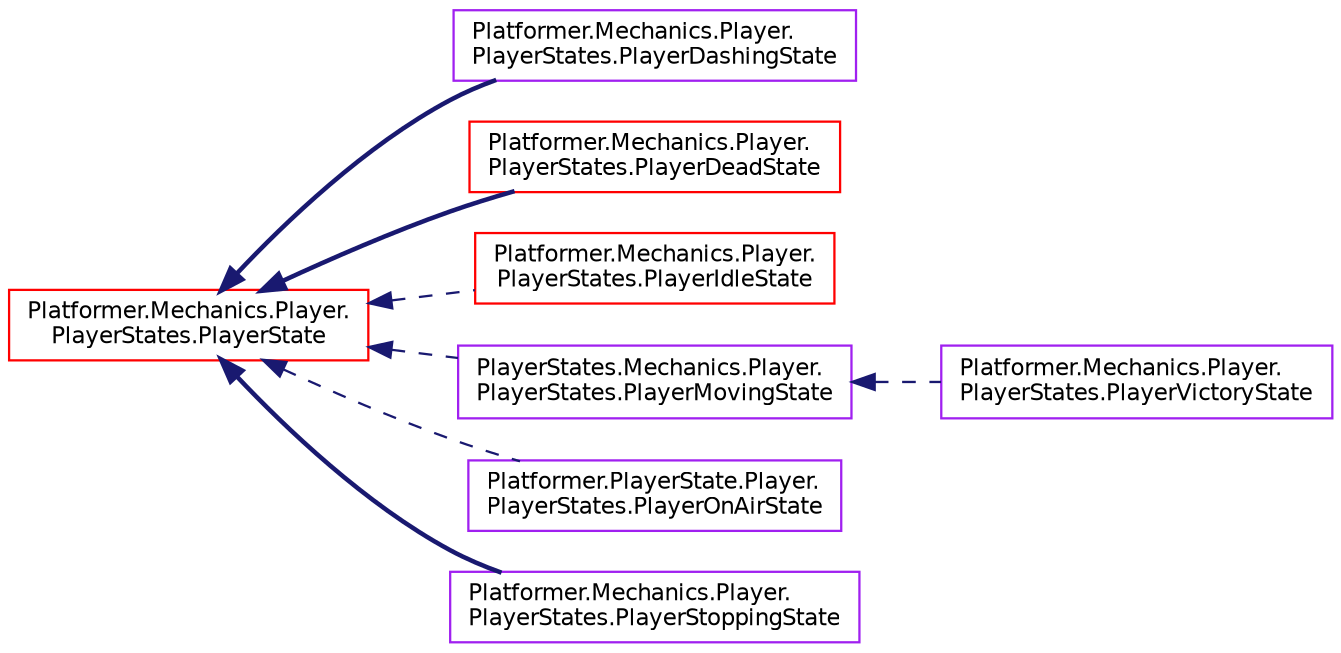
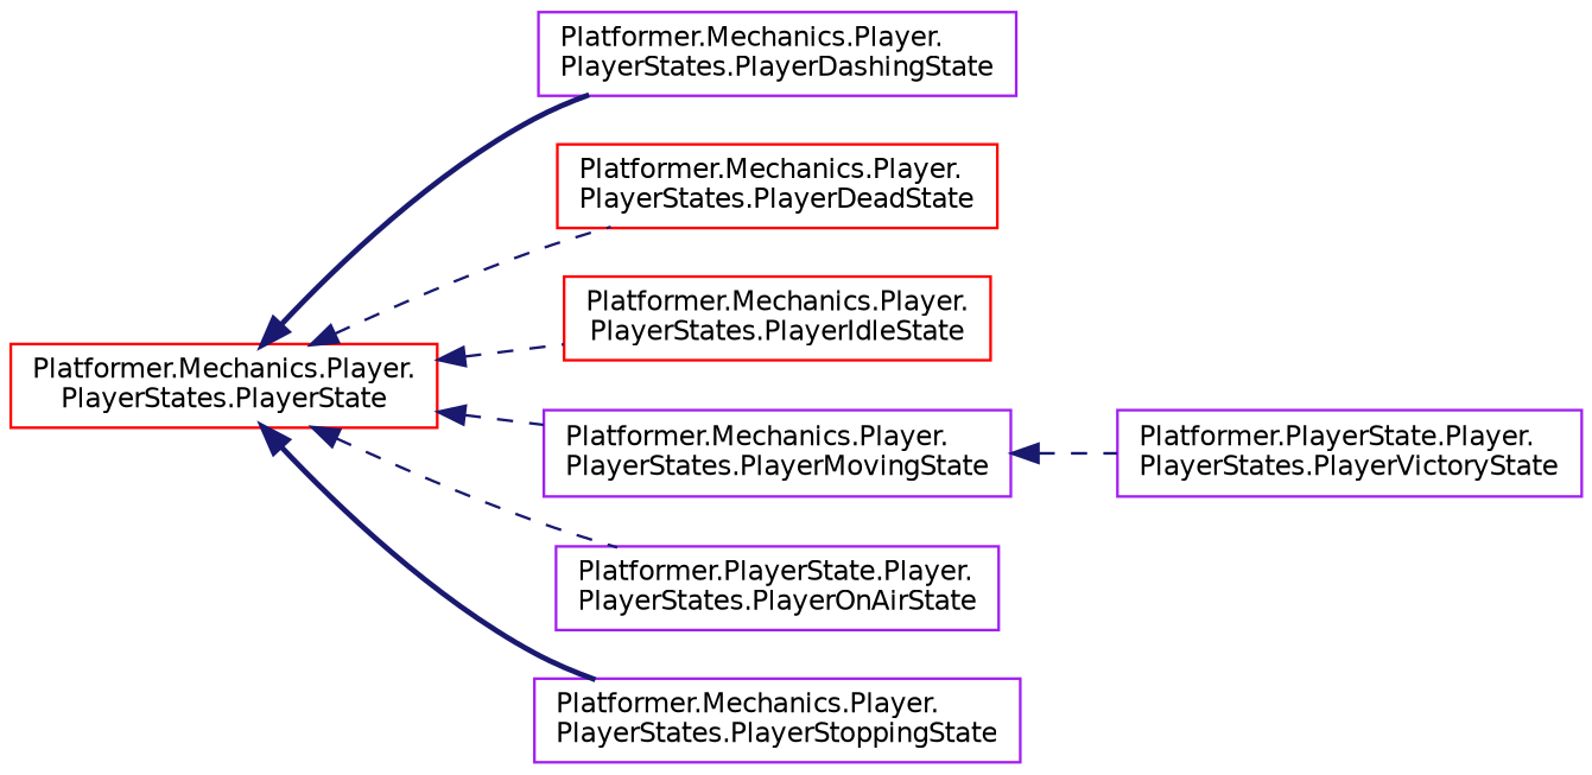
  digraph {
    rankdir=LR
    node [color=purple fillcolor=white fontname=Helvetica fontsize=10 shape=record style=filled]
    edge [color=midnightblue dir=back fontname=Helvetica fontsize=10 labelfontname=Helvetica labelfontsize=10 style=dashed]
    n1 [color=red height=0.2 label="Platformer.Mechanics.Player.\lPlayerStates.PlayerState" width=0.4]
    n2 [height=0.2 label="Platformer.Mechanics.Player.\lPlayerStates.PlayerDashingState" width=0.4]
    n3 [color=red height=0.2 label="Platformer.Mechanics.Player.\lPlayerStates.PlayerDeadState" width=0.4]
    n4 [color=red height=0.2 label="Platformer.Mechanics.Player.\lPlayerStates.PlayerIdleState" width=0.4]
-   n5 [height=0.2 label="PlayerStates.Mechanics.Player.\lPlayerStates.PlayerMovingState" width=0.4]
+   n5 [height=0.2 label="Platformer.Mechanics.Player.\lPlayerStates.PlayerMovingState" width=0.4]
    n6 [height=0.2 label="Platformer.PlayerState.Player.\lPlayerStates.PlayerOnAirState" width=0.4]
    n7 [height=0.2 label="Platformer.Mechanics.Player.\lPlayerStates.PlayerStoppingState" width=0.4]
-   n8 [height=0.2 label="Platformer.Mechanics.Player.\lPlayerStates.PlayerVictoryState" width=0.4]
+   n8 [height=0.2 label="Platformer.PlayerState.Player.\lPlayerStates.PlayerVictoryState" width=0.4]
    n1 -> n2 [style=bold]
-   n1 -> n3 [style=bold]
+   n1 -> n3
    n1 -> n4
    n1 -> n5
    n1 -> n6
    n1 -> n7 [style=bold]
    n5 -> n8
  }
